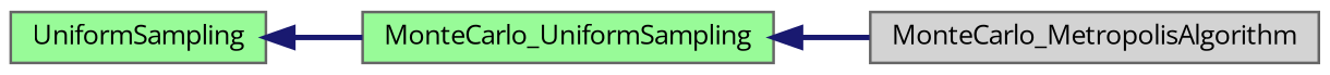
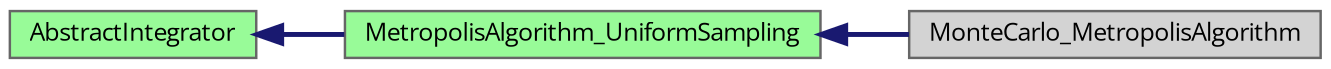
  digraph {
    fontname="Open Sans"
    rankdir=LR
    node [color=gray40 fillcolor=palegreen fontname="Open Sans" fontsize=10 shape=record style=filled]
    edge [color=midnightblue dir=back fontname="Open Sans" fontsize=10 labelfontname=Helvetica labelfontsize=10 style=bold]
-   n1 [height=0.2 label=UniformSampling width=0.4]
-   n2 [height=0.2 label=MonteCarlo_UniformSampling width=0.4]
+   n1 [height=0.2 label=AbstractIntegrator width=0.4]
+   n2 [height=0.2 label=MetropolisAlgorithm_UniformSampling width=0.4]
    n3 [fillcolor=lightgrey height=0.2 label=MonteCarlo_MetropolisAlgorithm width=0.4]
    n1 -> n2
    n2 -> n3
  }
